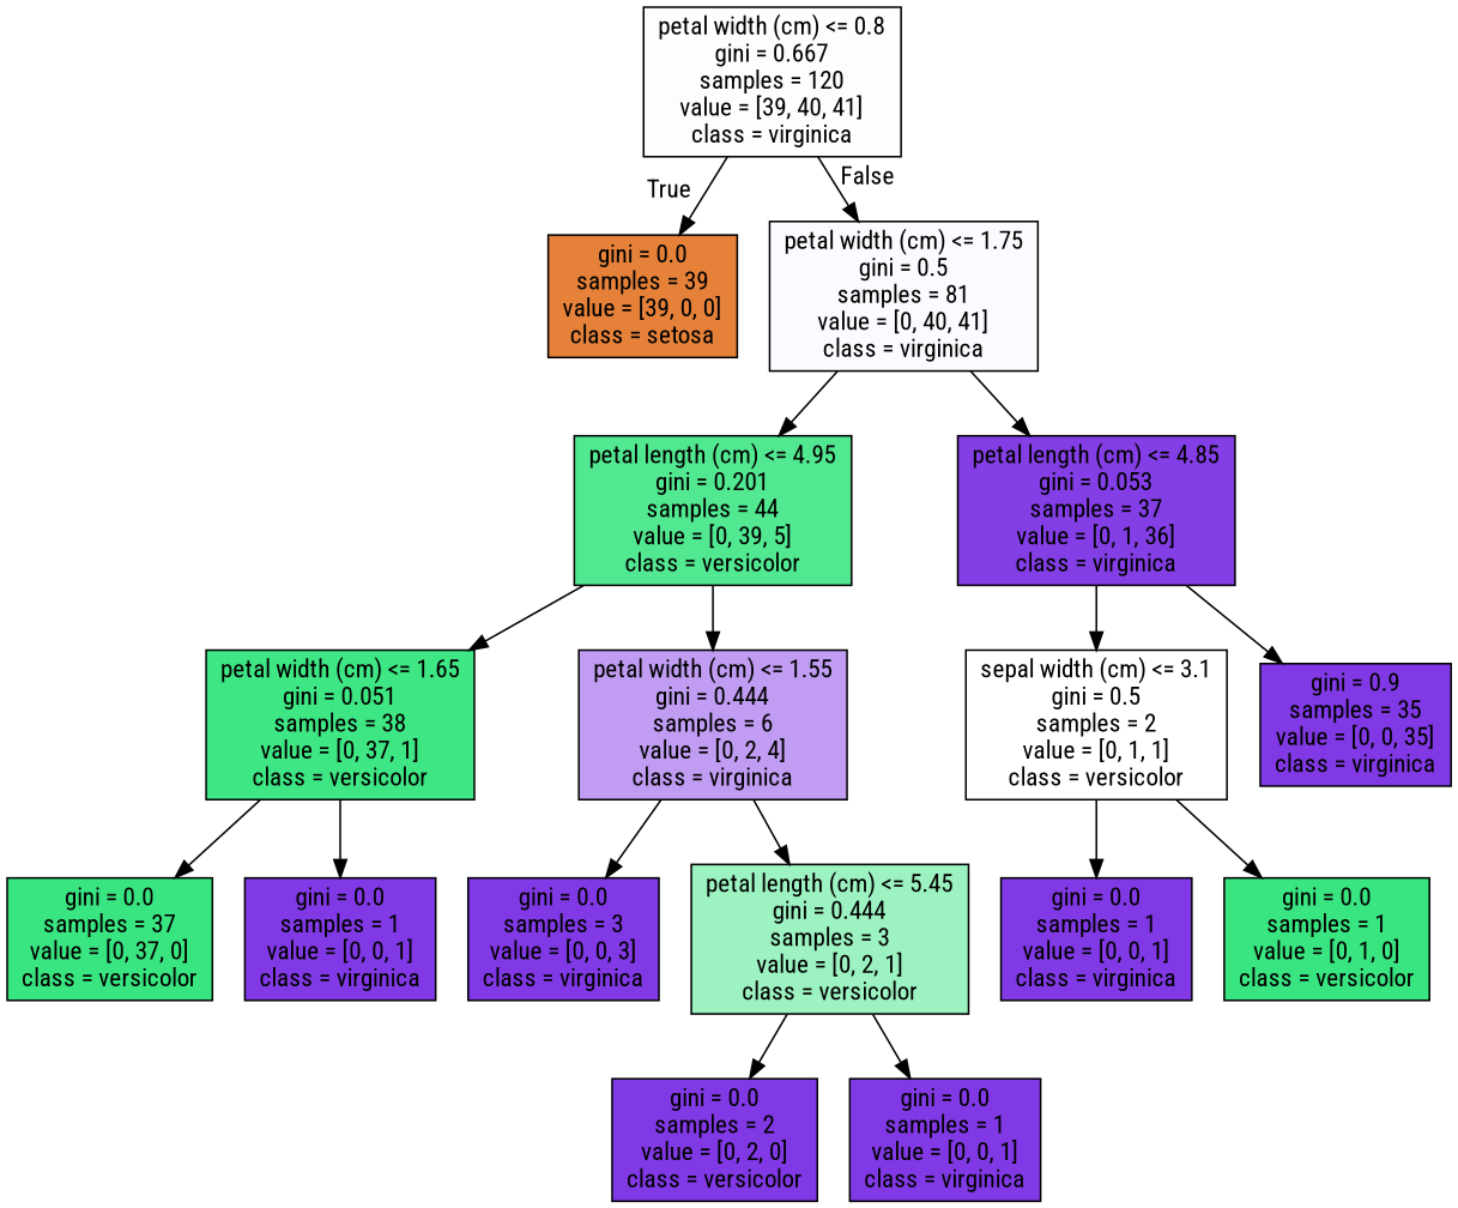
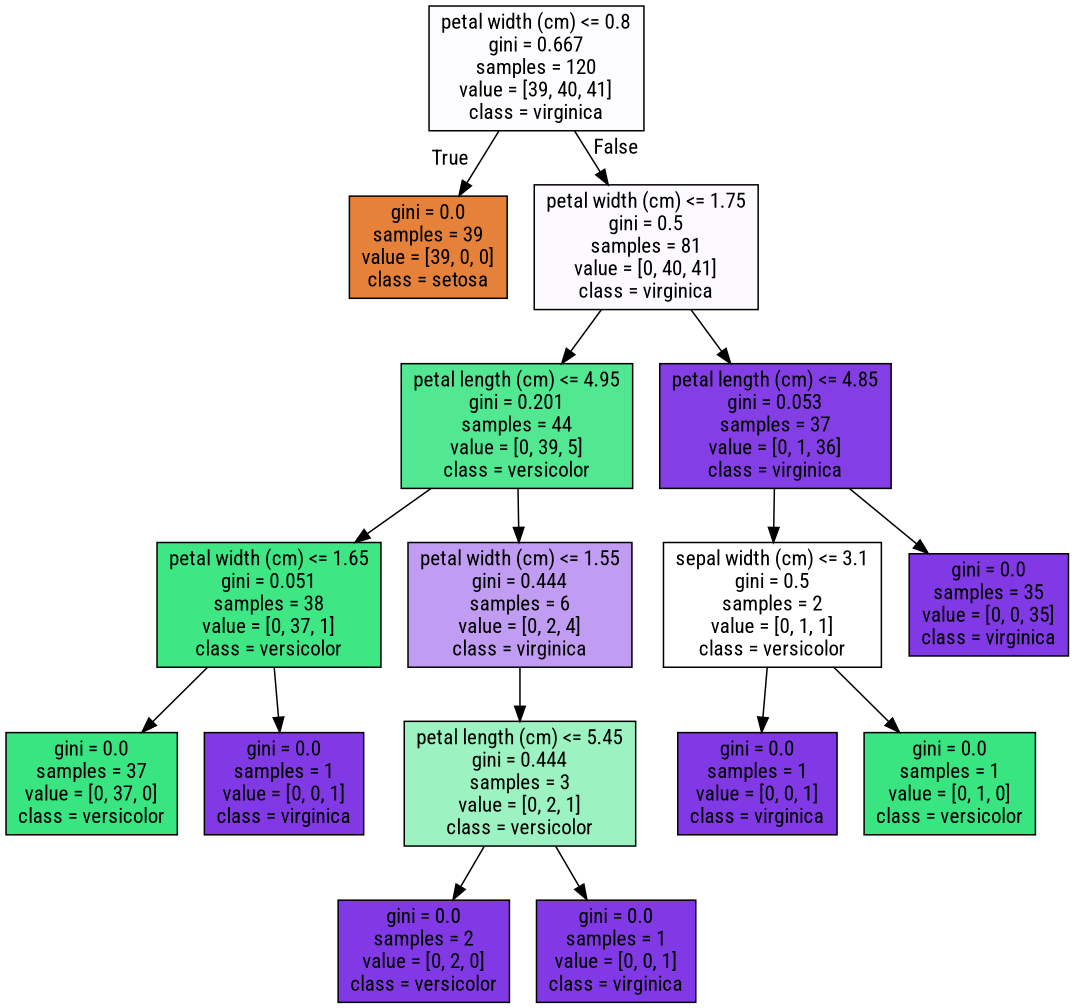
  digraph {
    fontname="Roboto Condensed"
    node [color=black fillcolor="#8139e5" fontname="Roboto Condensed" shape=box style=filled]
    edge [fontname="Roboto Condensed"]
    n1 [fillcolor="#fdfdff" label="petal width (cm) <= 0.8\ngini = 0.667\nsamples = 120\nvalue = [39, 40, 41]\nclass = virginica"]
    n2 [fillcolor="#e58139" label="gini = 0.0\nsamples = 39\nvalue = [39, 0, 0]\nclass = setosa"]
    n3 [fillcolor="#fcfafe" label="petal width (cm) <= 1.75\ngini = 0.5\nsamples = 81\nvalue = [0, 40, 41]\nclass = virginica"]
    n4 [fillcolor="#52e891" label="petal length (cm) <= 4.95\ngini = 0.201\nsamples = 44\nvalue = [0, 39, 5]\nclass = versicolor"]
    n5 [fillcolor="#843ee6" label="petal length (cm) <= 4.85\ngini = 0.053\nsamples = 37\nvalue = [0, 1, 36]\nclass = virginica"]
    n6 [fillcolor="#3ee684" label="petal width (cm) <= 1.65\ngini = 0.051\nsamples = 38\nvalue = [0, 37, 1]\nclass = versicolor"]
    n7 [fillcolor="#c09cf2" label="petal width (cm) <= 1.55\ngini = 0.444\nsamples = 6\nvalue = [0, 2, 4]\nclass = virginica"]
    n8 [fillcolor="#ffffff" label="sepal width (cm) <= 3.1\ngini = 0.5\nsamples = 2\nvalue = [0, 1, 1]\nclass = versicolor"]
-   n9 [label="gini = 0.9\nsamples = 35\nvalue = [0, 0, 35]\nclass = virginica"]
+   n9 [label="gini = 0.0\nsamples = 35\nvalue = [0, 0, 35]\nclass = virginica"]
    n10 [fillcolor="#39e581" label="gini = 0.0\nsamples = 37\nvalue = [0, 37, 0]\nclass = versicolor"]
    n11 [label="gini = 0.0\nsamples = 1\nvalue = [0, 0, 1]\nclass = virginica"]
-   n12 [label="gini = 0.0\nsamples = 3\nvalue = [0, 0, 3]\nclass = virginica"]
    n13 [fillcolor="#9cf2c0" label="petal length (cm) <= 5.45\ngini = 0.444\nsamples = 3\nvalue = [0, 2, 1]\nclass = versicolor"]
    n14 [label="gini = 0.0\nsamples = 2\nvalue = [0, 2, 0]\nclass = versicolor"]
    n15 [label="gini = 0.0\nsamples = 1\nvalue = [0, 0, 1]\nclass = virginica"]
    n16 [label="gini = 0.0\nsamples = 1\nvalue = [0, 0, 1]\nclass = virginica"]
    n17 [fillcolor="#39e581" label="gini = 0.0\nsamples = 1\nvalue = [0, 1, 0]\nclass = versicolor"]
    n1 -> n2 [headlabel=True labelangle=45 labeldistance=2.5]
    n1 -> n3 [headlabel=False labelangle=-45 labeldistance=2.5]
    n3 -> n4
    n3 -> n5
    n4 -> n6
    n4 -> n7
    n5 -> n8
    n5 -> n9
    n6 -> n10
    n6 -> n11
-   n7 -> n12
    n7 -> n13
    n8 -> n16
    n8 -> n17
    n13 -> n14
    n13 -> n15
  }
